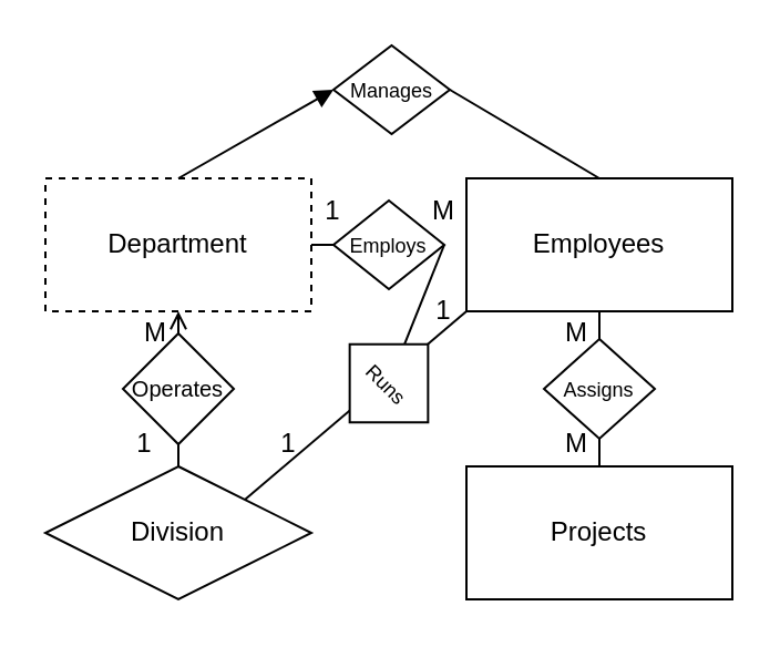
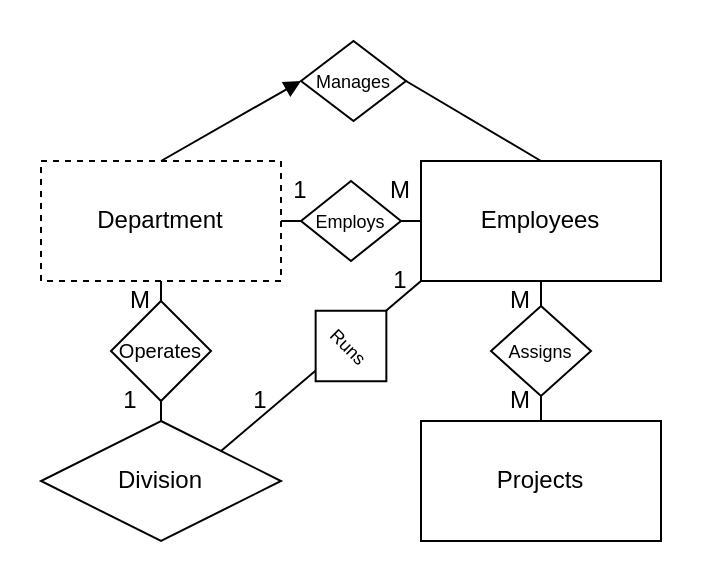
  <mxCell id="0" />
  <mxCell id="1" parent="0" />
  <mxCell id="2" value="Department" style="rounded=0;whiteSpace=wrap;html=1;dashed=1;" vertex="1" parent="1"><mxGeometry x="20" y="80" width="120" height="60" as="geometry" /></mxCell>
- <mxCell id="3" value="" style="endArrow=none;html=1;rounded=0;exitX=1;exitY=0.5;exitDx=0;exitDy=0;" edge="1" parent="1" source="18" target="25"><mxGeometry width="50" height="50" relative="1" as="geometry"><mxPoint x="60" y="240" as="sourcePoint" /><mxPoint x="110" y="190" as="targetPoint" /></mxGeometry></mxCell>
+ <mxCell id="3" value="" style="endArrow=none;html=1;rounded=0;exitX=1;exitY=0.5;exitDx=0;exitDy=0;" edge="1" parent="1" source="18" target="4"><mxGeometry width="50" height="50" relative="1" as="geometry"><mxPoint x="60" y="240" as="sourcePoint" /><mxPoint x="110" y="190" as="targetPoint" /></mxGeometry></mxCell>
  <mxCell id="4" value="Employees" style="rounded=0;whiteSpace=wrap;html=1;" vertex="1" parent="1"><mxGeometry x="210" y="80" width="120" height="60" as="geometry" /></mxCell>
  <mxCell id="5" value="1" style="text;html=1;align=center;verticalAlign=middle;whiteSpace=wrap;rounded=0;" vertex="1" parent="1"><mxGeometry x="140" y="85" width="20" height="20" as="geometry" /></mxCell>
  <mxCell id="6" value="M" style="text;html=1;align=center;verticalAlign=middle;whiteSpace=wrap;rounded=0;" vertex="1" parent="1"><mxGeometry x="190" y="80" width="20" height="30" as="geometry" /></mxCell>
  <mxCell id="7" value="Division" style="rhombus;whiteSpace=wrap;html=1;" vertex="1" parent="1"><mxGeometry x="20" y="210" width="120" height="60" as="geometry" /></mxCell>
- <mxCell id="8" value="" style="endArrow=open;html=1;rounded=0;entryX=0.5;entryY=1;entryDx=0;entryDy=0;exitX=0.5;exitY=0;exitDx=0;exitDy=0;" edge="1" parent="1" source="20" target="2"><mxGeometry width="50" height="50" relative="1" as="geometry"><mxPoint x="60" y="240" as="sourcePoint" /><mxPoint x="110" y="190" as="targetPoint" /></mxGeometry></mxCell>
+ <mxCell id="8" value="" style="endArrow=none;html=1;rounded=0;entryX=0.5;entryY=1;entryDx=0;entryDy=0;exitX=0.5;exitY=0;exitDx=0;exitDy=0;" edge="1" parent="1" source="20" target="2"><mxGeometry width="50" height="50" relative="1" as="geometry"><mxPoint x="60" y="240" as="sourcePoint" /><mxPoint x="110" y="190" as="targetPoint" /></mxGeometry></mxCell>
  <mxCell id="9" value="M" style="text;html=1;align=center;verticalAlign=middle;whiteSpace=wrap;rounded=0;" vertex="1" parent="1"><mxGeometry x="60" y="140" width="20" height="20" as="geometry" /></mxCell>
  <mxCell id="10" value="Projects" style="rounded=0;whiteSpace=wrap;html=1;" vertex="1" parent="1"><mxGeometry x="210" y="210" width="120" height="60" as="geometry" /></mxCell>
  <mxCell id="11" value="" style="endArrow=none;html=1;rounded=0;entryX=0.5;entryY=1;entryDx=0;entryDy=0;exitX=0.5;exitY=0;exitDx=0;exitDy=0;" edge="1" parent="1" target="4"><mxGeometry width="50" height="50" relative="1" as="geometry"><mxPoint x="260" y="140" as="sourcePoint" /><mxPoint x="110" y="190" as="targetPoint" /></mxGeometry></mxCell>
  <mxCell id="12" value="M" style="text;html=1;align=center;verticalAlign=middle;whiteSpace=wrap;rounded=0;" vertex="1" parent="1"><mxGeometry x="230" y="185" width="60" height="30" as="geometry" /></mxCell>
  <mxCell id="13" value="" style="endArrow=none;html=1;rounded=0;exitX=1;exitY=0;exitDx=0;exitDy=0;" edge="1" parent="1" source="7"><mxGeometry width="50" height="50" relative="1" as="geometry"><mxPoint x="160" y="190" as="sourcePoint" /><mxPoint x="210" y="140" as="targetPoint" /></mxGeometry></mxCell>
  <mxCell id="14" value="Text" style="edgeLabel;html=1;align=center;verticalAlign=middle;resizable=0;points=[];" vertex="1" connectable="0" parent="13"><mxGeometry x="0.162" relative="1" as="geometry"><mxPoint x="-1" as="offset" /></mxGeometry></mxCell>
  <mxCell id="15" value="1" style="text;html=1;align=center;verticalAlign=middle;whiteSpace=wrap;rounded=0;" vertex="1" parent="1"><mxGeometry x="195" y="130" width="10" height="20" as="geometry" /></mxCell>
  <mxCell id="16" value="1" style="text;html=1;align=center;verticalAlign=middle;whiteSpace=wrap;rounded=0;" vertex="1" parent="1"><mxGeometry x="120" y="190" width="20" height="20" as="geometry" /></mxCell>
  <mxCell id="17" value="" style="endArrow=none;html=1;rounded=0;exitX=1;exitY=0.5;exitDx=0;exitDy=0;" edge="1" parent="1" source="2" target="18"><mxGeometry width="50" height="50" relative="1" as="geometry"><mxPoint x="140" y="110" as="sourcePoint" /><mxPoint x="210" y="110" as="targetPoint" /></mxGeometry></mxCell>
  <mxCell id="18" value="&lt;font style=&quot;font-size: 9px;&quot;&gt;Employs&lt;/font&gt;" style="rhombus;whiteSpace=wrap;html=1;" vertex="1" parent="1"><mxGeometry x="150" y="90" width="50" height="40" as="geometry" /></mxCell>
  <mxCell id="19" value="" style="endArrow=none;html=1;rounded=0;entryX=0.5;entryY=1;entryDx=0;entryDy=0;exitX=0.5;exitY=0;exitDx=0;exitDy=0;" edge="1" parent="1" source="7" target="20"><mxGeometry width="50" height="50" relative="1" as="geometry"><mxPoint x="80" y="210" as="sourcePoint" /><mxPoint x="80" y="140" as="targetPoint" /></mxGeometry></mxCell>
  <mxCell id="20" value="&lt;font style=&quot;font-size: 10px;&quot;&gt;Operates&lt;/font&gt;" style="rhombus;whiteSpace=wrap;html=1;" vertex="1" parent="1"><mxGeometry x="55" y="150" width="50" height="50" as="geometry" /></mxCell>
  <mxCell id="21" value="" style="endArrow=none;html=1;rounded=0;" edge="1" parent="1"><mxGeometry width="50" height="50" relative="1" as="geometry"><mxPoint x="270" y="210" as="sourcePoint" /><mxPoint x="270" y="140" as="targetPoint" /></mxGeometry></mxCell>
  <mxCell id="22" value="&lt;font style=&quot;font-size: 9px;&quot;&gt;Assigns&lt;/font&gt;" style="rhombus;whiteSpace=wrap;html=1;" vertex="1" parent="1"><mxGeometry x="245" y="152.5" width="50" height="45" as="geometry" /></mxCell>
  <mxCell id="23" value="M" style="text;html=1;align=center;verticalAlign=middle;whiteSpace=wrap;rounded=0;" vertex="1" parent="1"><mxGeometry x="245" y="142.5" width="30" height="15" as="geometry" /></mxCell>
  <mxCell id="24" value="1" style="text;html=1;align=center;verticalAlign=middle;whiteSpace=wrap;rounded=0;" vertex="1" parent="1"><mxGeometry x="55" y="190" width="20" height="20" as="geometry" /></mxCell>
  <mxCell id="25" value="&lt;font style=&quot;font-size: 9px;&quot;&gt;Runs&lt;/font&gt;" style="rhombus;whiteSpace=wrap;html=1;rotation=45;" vertex="1" parent="1"><mxGeometry x="150" y="147.5" width="50" height="50" as="geometry" /></mxCell>
  <mxCell id="26" value="&lt;font style=&quot;font-size: 9px;&quot;&gt;Manages&lt;/font&gt;" style="rhombus;whiteSpace=wrap;html=1;" vertex="1" parent="1"><mxGeometry x="150" y="20" width="52.5" height="40" as="geometry" /></mxCell>
  <mxCell id="27" value="" style="endArrow=block;html=1;rounded=0;entryX=0;entryY=0.5;entryDx=0;entryDy=0;exitX=0.5;exitY=0;exitDx=0;exitDy=0;" edge="1" parent="1" source="2" target="26"><mxGeometry width="50" height="50" relative="1" as="geometry"><mxPoint x="97.5" y="80" as="sourcePoint" /><mxPoint x="147.5" y="30" as="targetPoint" /></mxGeometry></mxCell>
  <mxCell id="28" value="" style="endArrow=none;html=1;rounded=0;entryX=1;entryY=0.5;entryDx=0;entryDy=0;exitX=0.5;exitY=0;exitDx=0;exitDy=0;" edge="1" parent="1" source="4" target="26"><mxGeometry width="50" height="50" relative="1" as="geometry"><mxPoint x="270" y="80" as="sourcePoint" /><mxPoint x="320" y="30" as="targetPoint" /></mxGeometry></mxCell>
